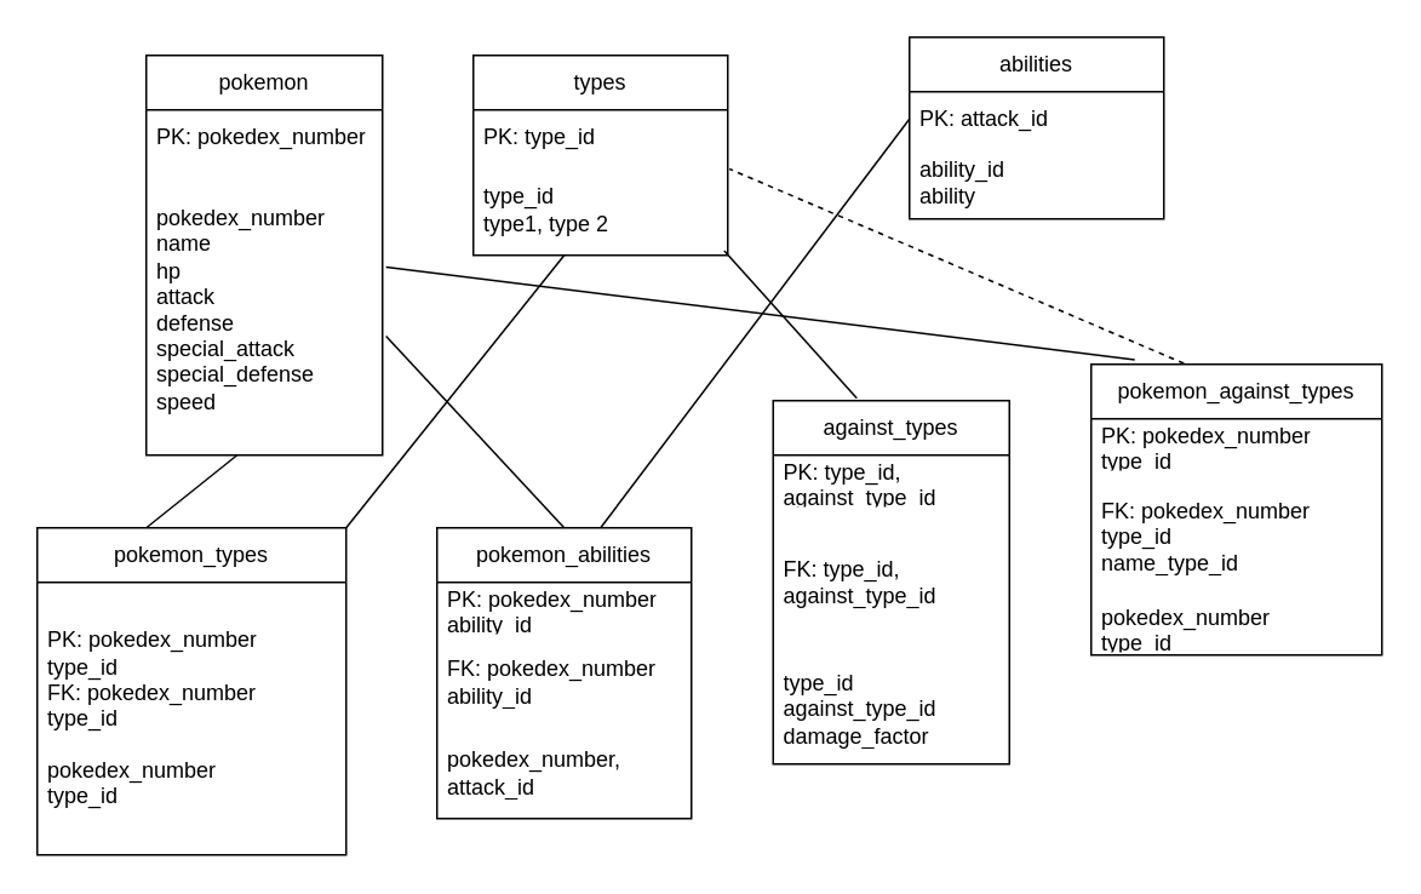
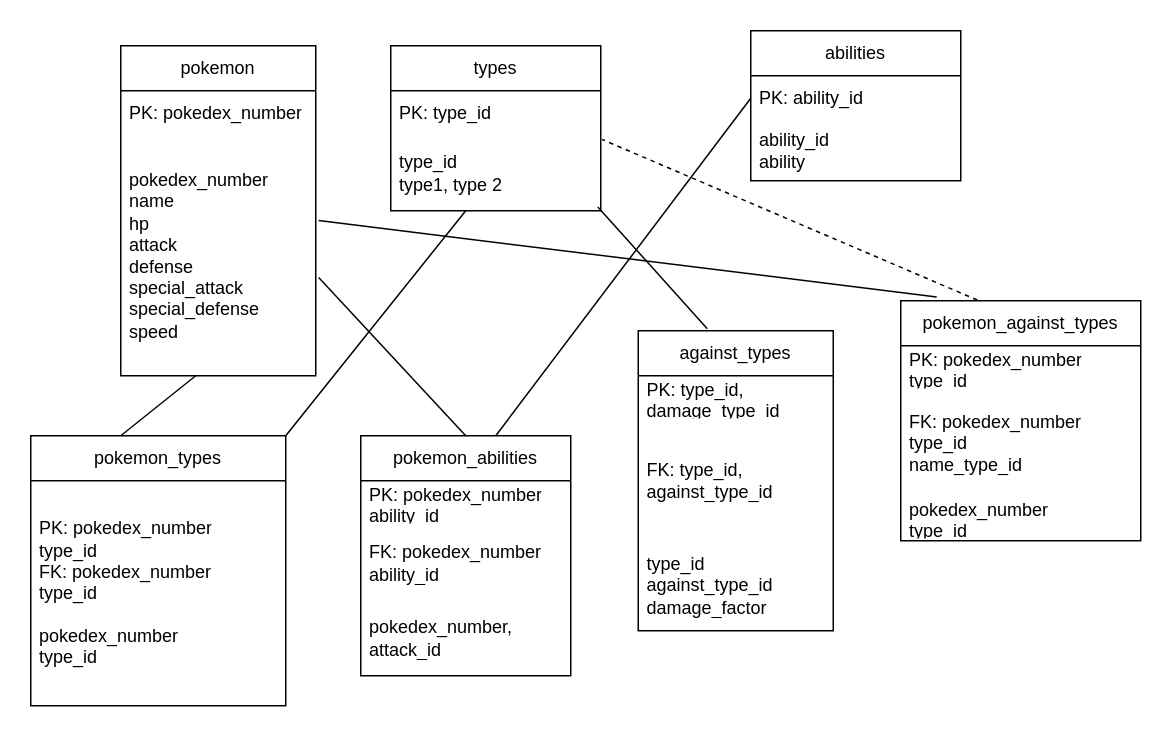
  <mxCell id="0" />
  <mxCell id="1" parent="0" />
  <mxCell id="2" value="types" style="swimlane;fontStyle=0;childLayout=stackLayout;horizontal=1;startSize=30;horizontalStack=0;resizeParent=1;resizeParentMax=0;resizeLast=0;collapsible=1;marginBottom=0;whiteSpace=wrap;html=1;" vertex="1" parent="1"><mxGeometry x="260" y="30" width="140" height="110" as="geometry" /></mxCell>
  <mxCell id="3" value="PK: type_id" style="text;strokeColor=none;fillColor=none;align=left;verticalAlign=middle;spacingLeft=4;spacingRight=4;overflow=hidden;points=[[0,0.5],[1,0.5]];portConstraint=eastwest;rotatable=0;whiteSpace=wrap;html=1;" vertex="1" parent="2"><mxGeometry y="30" width="140" height="30" as="geometry" /></mxCell>
  <mxCell id="4" value="type_id&lt;br&gt;type1, type 2" style="text;strokeColor=none;fillColor=none;align=left;verticalAlign=middle;spacingLeft=4;spacingRight=4;overflow=hidden;points=[[0,0.5],[1,0.5]];portConstraint=eastwest;rotatable=0;whiteSpace=wrap;html=1;" vertex="1" parent="2"><mxGeometry y="60" width="140" height="50" as="geometry" /></mxCell>
  <mxCell id="5" value="pokemon" style="swimlane;fontStyle=0;childLayout=stackLayout;horizontal=1;startSize=30;horizontalStack=0;resizeParent=1;resizeParentMax=0;resizeLast=0;collapsible=1;marginBottom=0;whiteSpace=wrap;html=1;" vertex="1" parent="1"><mxGeometry x="80" y="30" width="130" height="220" as="geometry" /></mxCell>
  <mxCell id="6" value="PK: pokedex_number" style="text;strokeColor=none;fillColor=none;align=left;verticalAlign=middle;spacingLeft=4;spacingRight=4;overflow=hidden;points=[[0,0.5],[1,0.5]];portConstraint=eastwest;rotatable=0;whiteSpace=wrap;html=1;" vertex="1" parent="5"><mxGeometry y="30" width="130" height="30" as="geometry" /></mxCell>
  <mxCell id="7" value="pokedex_number&lt;br&gt;name&lt;br&gt;hp&lt;br&gt;attack&lt;br&gt;defense&lt;br&gt;special_attack&lt;br&gt;special_defense&lt;br&gt;speed" style="text;strokeColor=none;fillColor=none;align=left;verticalAlign=middle;spacingLeft=4;spacingRight=4;overflow=hidden;points=[[0,0.5],[1,0.5]];portConstraint=eastwest;rotatable=0;whiteSpace=wrap;html=1;" vertex="1" parent="5"><mxGeometry y="60" width="130" height="160" as="geometry" /></mxCell>
  <mxCell id="8" value="pokemon_types" style="swimlane;fontStyle=0;childLayout=stackLayout;horizontal=1;startSize=30;horizontalStack=0;resizeParent=1;resizeParentMax=0;resizeLast=0;collapsible=1;marginBottom=0;whiteSpace=wrap;html=1;" vertex="1" parent="1"><mxGeometry x="20" y="290" width="170" height="180" as="geometry" /></mxCell>
  <mxCell id="9" value="PK: pokedex_number&lt;br&gt;type_id&lt;br&gt;FK: pokedex_number&lt;br&gt;type_id&lt;br&gt;&lt;br&gt;pokedex_number&lt;br&gt;type_id" style="text;strokeColor=none;fillColor=none;align=left;verticalAlign=middle;spacingLeft=4;spacingRight=4;overflow=hidden;points=[[0,0.5],[1,0.5]];portConstraint=eastwest;rotatable=0;whiteSpace=wrap;html=1;" vertex="1" parent="8"><mxGeometry y="30" width="170" height="150" as="geometry" /></mxCell>
  <mxCell id="10" value="pokemon_abilities" style="swimlane;fontStyle=0;childLayout=stackLayout;horizontal=1;startSize=30;horizontalStack=0;resizeParent=1;resizeParentMax=0;resizeLast=0;collapsible=1;marginBottom=0;whiteSpace=wrap;html=1;" vertex="1" parent="1"><mxGeometry x="240" y="290" width="140" height="160" as="geometry" /></mxCell>
  <mxCell id="11" value="PK: pokedex_number&lt;br&gt;ability_id" style="text;strokeColor=none;fillColor=none;align=left;verticalAlign=middle;spacingLeft=4;spacingRight=4;overflow=hidden;points=[[0,0.5],[1,0.5]];portConstraint=eastwest;rotatable=0;whiteSpace=wrap;html=1;" vertex="1" parent="10"><mxGeometry y="30" width="140" height="30" as="geometry" /></mxCell>
  <mxCell id="12" value="FK: pokedex_number&amp;nbsp;&lt;br&gt;ability_id&amp;nbsp;" style="text;strokeColor=none;fillColor=none;align=left;verticalAlign=middle;spacingLeft=4;spacingRight=4;overflow=hidden;points=[[0,0.5],[1,0.5]];portConstraint=eastwest;rotatable=0;whiteSpace=wrap;html=1;" vertex="1" parent="10"><mxGeometry y="60" width="140" height="50" as="geometry" /></mxCell>
  <mxCell id="13" value="pokedex_number, attack_id" style="text;strokeColor=none;fillColor=none;align=left;verticalAlign=middle;spacingLeft=4;spacingRight=4;overflow=hidden;points=[[0,0.5],[1,0.5]];portConstraint=eastwest;rotatable=0;whiteSpace=wrap;html=1;" vertex="1" parent="10"><mxGeometry y="110" width="140" height="50" as="geometry" /></mxCell>
  <mxCell id="14" value="against_types" style="swimlane;fontStyle=0;childLayout=stackLayout;horizontal=1;startSize=30;horizontalStack=0;resizeParent=1;resizeParentMax=0;resizeLast=0;collapsible=1;marginBottom=0;whiteSpace=wrap;html=1;" vertex="1" parent="1"><mxGeometry x="425" y="220" width="130" height="200" as="geometry" /></mxCell>
- <mxCell id="15" value="PK: type_id, against_type_id" style="text;strokeColor=none;fillColor=none;align=left;verticalAlign=middle;spacingLeft=4;spacingRight=4;overflow=hidden;points=[[0,0.5],[1,0.5]];portConstraint=eastwest;rotatable=0;whiteSpace=wrap;html=1;" vertex="1" parent="14"><mxGeometry y="30" width="130" height="30" as="geometry" /></mxCell>
+ <mxCell id="15" value="PK: type_id, damage_type_id" style="text;strokeColor=none;fillColor=none;align=left;verticalAlign=middle;spacingLeft=4;spacingRight=4;overflow=hidden;points=[[0,0.5],[1,0.5]];portConstraint=eastwest;rotatable=0;whiteSpace=wrap;html=1;" vertex="1" parent="14"><mxGeometry y="30" width="130" height="30" as="geometry" /></mxCell>
  <mxCell id="16" value="FK: type_id,&lt;br&gt;against_type_id" style="text;strokeColor=none;fillColor=none;align=left;verticalAlign=middle;spacingLeft=4;spacingRight=4;overflow=hidden;points=[[0,0.5],[1,0.5]];portConstraint=eastwest;rotatable=0;whiteSpace=wrap;html=1;" vertex="1" parent="14"><mxGeometry y="60" width="130" height="80" as="geometry" /></mxCell>
  <mxCell id="17" value="type_id&lt;br&gt;against_type_id&lt;br&gt;damage_factor" style="text;strokeColor=none;fillColor=none;align=left;verticalAlign=middle;spacingLeft=4;spacingRight=4;overflow=hidden;points=[[0,0.5],[1,0.5]];portConstraint=eastwest;rotatable=0;whiteSpace=wrap;html=1;" vertex="1" parent="14"><mxGeometry y="140" width="130" height="60" as="geometry" /></mxCell>
  <mxCell id="18" value="pokemon_against_types" style="swimlane;fontStyle=0;childLayout=stackLayout;horizontal=1;startSize=30;horizontalStack=0;resizeParent=1;resizeParentMax=0;resizeLast=0;collapsible=1;marginBottom=0;whiteSpace=wrap;html=1;" vertex="1" parent="1"><mxGeometry x="600" y="200" width="160" height="160" as="geometry" /></mxCell>
  <mxCell id="19" value="PK: pokedex_number&lt;br&gt;type_id&lt;br&gt;against_type_id" style="text;strokeColor=none;fillColor=none;align=left;verticalAlign=middle;spacingLeft=4;spacingRight=4;overflow=hidden;points=[[0,0.5],[1,0.5]];portConstraint=eastwest;rotatable=0;whiteSpace=wrap;html=1;" vertex="1" parent="18"><mxGeometry y="30" width="160" height="30" as="geometry" /></mxCell>
  <mxCell id="20" value="FK: pokedex_number&lt;br&gt;type_id&amp;nbsp;&lt;br&gt;name_type_id" style="text;strokeColor=none;fillColor=none;align=left;verticalAlign=middle;spacingLeft=4;spacingRight=4;overflow=hidden;points=[[0,0.5],[1,0.5]];portConstraint=eastwest;rotatable=0;whiteSpace=wrap;html=1;" vertex="1" parent="18"><mxGeometry y="60" width="160" height="70" as="geometry" /></mxCell>
  <mxCell id="21" value="pokedex_number&lt;br&gt;type_id&lt;br&gt;damage_type_id" style="text;strokeColor=none;fillColor=none;align=left;verticalAlign=middle;spacingLeft=4;spacingRight=4;overflow=hidden;points=[[0,0.5],[1,0.5]];portConstraint=eastwest;rotatable=0;whiteSpace=wrap;html=1;" vertex="1" parent="18"><mxGeometry y="130" width="160" height="30" as="geometry" /></mxCell>
  <mxCell id="22" value="abilities" style="swimlane;fontStyle=0;childLayout=stackLayout;horizontal=1;startSize=30;horizontalStack=0;resizeParent=1;resizeParentMax=0;resizeLast=0;collapsible=1;marginBottom=0;whiteSpace=wrap;html=1;" vertex="1" parent="1"><mxGeometry x="500" y="20" width="140" height="100" as="geometry" /></mxCell>
- <mxCell id="23" value="PK: attack_id" style="text;strokeColor=none;fillColor=none;align=left;verticalAlign=middle;spacingLeft=4;spacingRight=4;overflow=hidden;points=[[0,0.5],[1,0.5]];portConstraint=eastwest;rotatable=0;whiteSpace=wrap;html=1;" vertex="1" parent="22"><mxGeometry y="30" width="140" height="30" as="geometry" /></mxCell>
+ <mxCell id="23" value="PK: ability_id" style="text;strokeColor=none;fillColor=none;align=left;verticalAlign=middle;spacingLeft=4;spacingRight=4;overflow=hidden;points=[[0,0.5],[1,0.5]];portConstraint=eastwest;rotatable=0;whiteSpace=wrap;html=1;" vertex="1" parent="22"><mxGeometry y="30" width="140" height="30" as="geometry" /></mxCell>
  <mxCell id="24" value="ability_id&lt;br&gt;ability" style="text;strokeColor=none;fillColor=none;align=left;verticalAlign=middle;spacingLeft=4;spacingRight=4;overflow=hidden;points=[[0,0.5],[1,0.5]];portConstraint=eastwest;rotatable=0;whiteSpace=wrap;html=1;" vertex="1" parent="22"><mxGeometry y="60" width="140" height="40" as="geometry" /></mxCell>
  <mxCell id="25" value="" style="endArrow=none;html=1;rounded=0;" edge="1" parent="1"><mxGeometry width="50" height="50" relative="1" as="geometry"><mxPoint x="80" y="290" as="sourcePoint" /><mxPoint x="130" y="250" as="targetPoint" /></mxGeometry></mxCell>
  <mxCell id="26" value="" style="endArrow=none;html=1;rounded=0;" edge="1" parent="1" target="4"><mxGeometry width="50" height="50" relative="1" as="geometry"><mxPoint x="190" y="290" as="sourcePoint" /><mxPoint x="320" y="130" as="targetPoint" /></mxGeometry></mxCell>
  <mxCell id="27" value="" style="endArrow=none;html=1;rounded=0;exitX=0.5;exitY=0;exitDx=0;exitDy=0;entryX=1.015;entryY=0.591;entryDx=0;entryDy=0;entryPerimeter=0;" edge="1" parent="1" source="10" target="7"><mxGeometry width="50" height="50" relative="1" as="geometry"><mxPoint x="330" y="240" as="sourcePoint" /><mxPoint x="380" y="190" as="targetPoint" /></mxGeometry></mxCell>
  <mxCell id="28" value="" style="endArrow=none;html=1;rounded=0;exitX=0.643;exitY=0;exitDx=0;exitDy=0;exitPerimeter=0;entryX=0;entryY=0.5;entryDx=0;entryDy=0;" edge="1" parent="1" source="10" target="23"><mxGeometry width="50" height="50" relative="1" as="geometry"><mxPoint x="370" y="240" as="sourcePoint" /><mxPoint x="420" y="190" as="targetPoint" /></mxGeometry></mxCell>
  <mxCell id="29" value="" style="endArrow=none;html=1;rounded=0;exitX=0.354;exitY=-0.007;exitDx=0;exitDy=0;exitPerimeter=0;entryX=0.986;entryY=0.95;entryDx=0;entryDy=0;entryPerimeter=0;" edge="1" parent="1" source="14" target="4"><mxGeometry width="50" height="50" relative="1" as="geometry"><mxPoint x="490" y="250" as="sourcePoint" /><mxPoint x="540" y="200" as="targetPoint" /></mxGeometry></mxCell>
  <mxCell id="30" value="" style="endArrow=none;html=1;rounded=0;exitX=0.15;exitY=-0.016;exitDx=0;exitDy=0;exitPerimeter=0;entryX=1.015;entryY=0.353;entryDx=0;entryDy=0;entryPerimeter=0;" edge="1" parent="1" source="18" target="7"><mxGeometry width="50" height="50" relative="1" as="geometry"><mxPoint x="620" y="250" as="sourcePoint" /><mxPoint x="670" y="200" as="targetPoint" /></mxGeometry></mxCell>
  <mxCell id="31" value="" style="endArrow=none;html=1;rounded=0;exitX=0.319;exitY=-0.003;exitDx=0;exitDy=0;exitPerimeter=0;entryX=1.007;entryY=0.05;entryDx=0;entryDy=0;entryPerimeter=0;dashed=1;" edge="1" parent="1" source="18" target="4"><mxGeometry width="50" height="50" relative="1" as="geometry"><mxPoint x="650" y="250" as="sourcePoint" /><mxPoint x="700" y="200" as="targetPoint" /></mxGeometry></mxCell>
